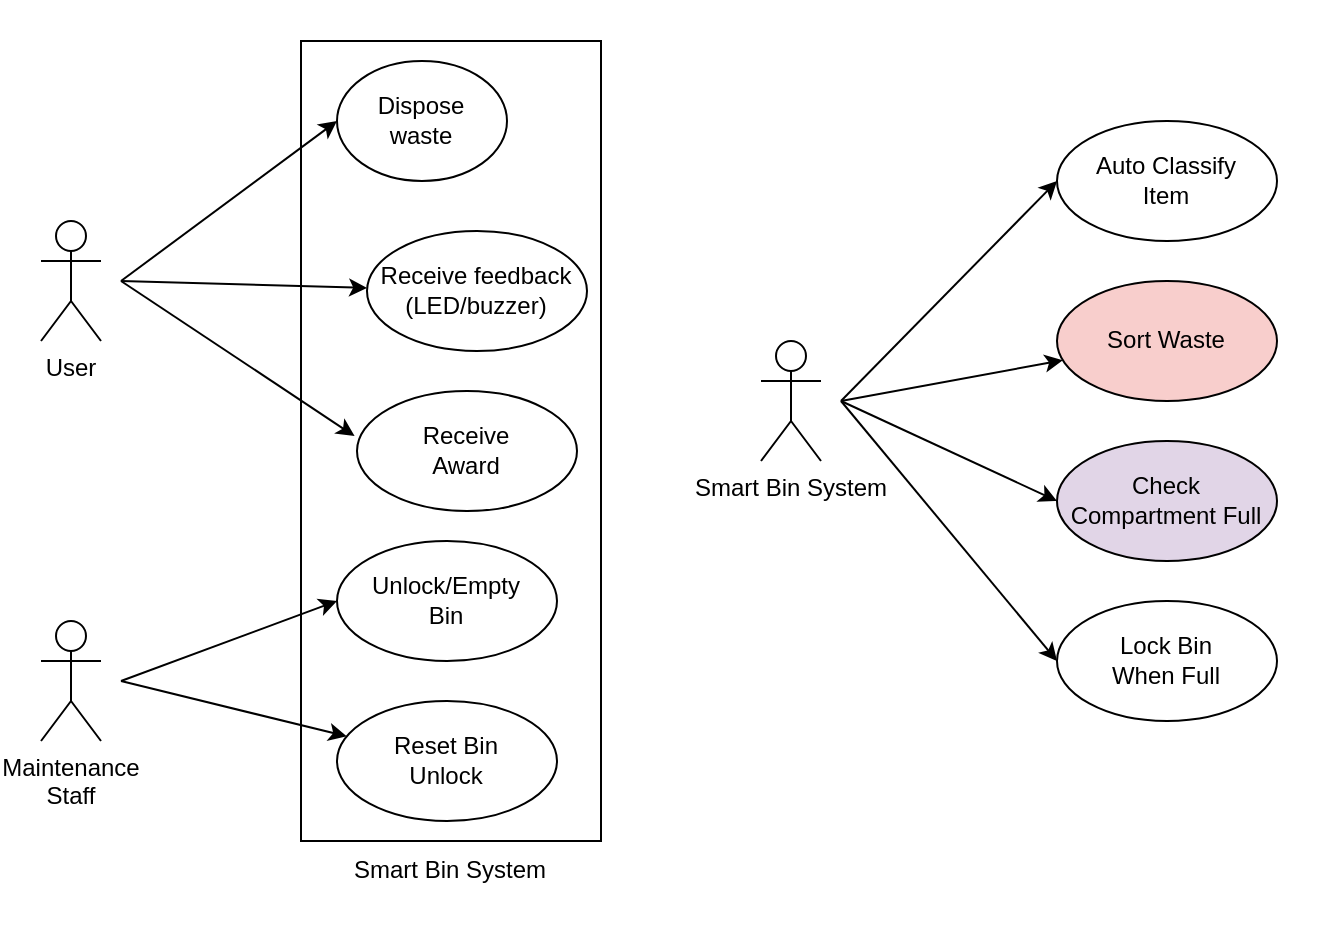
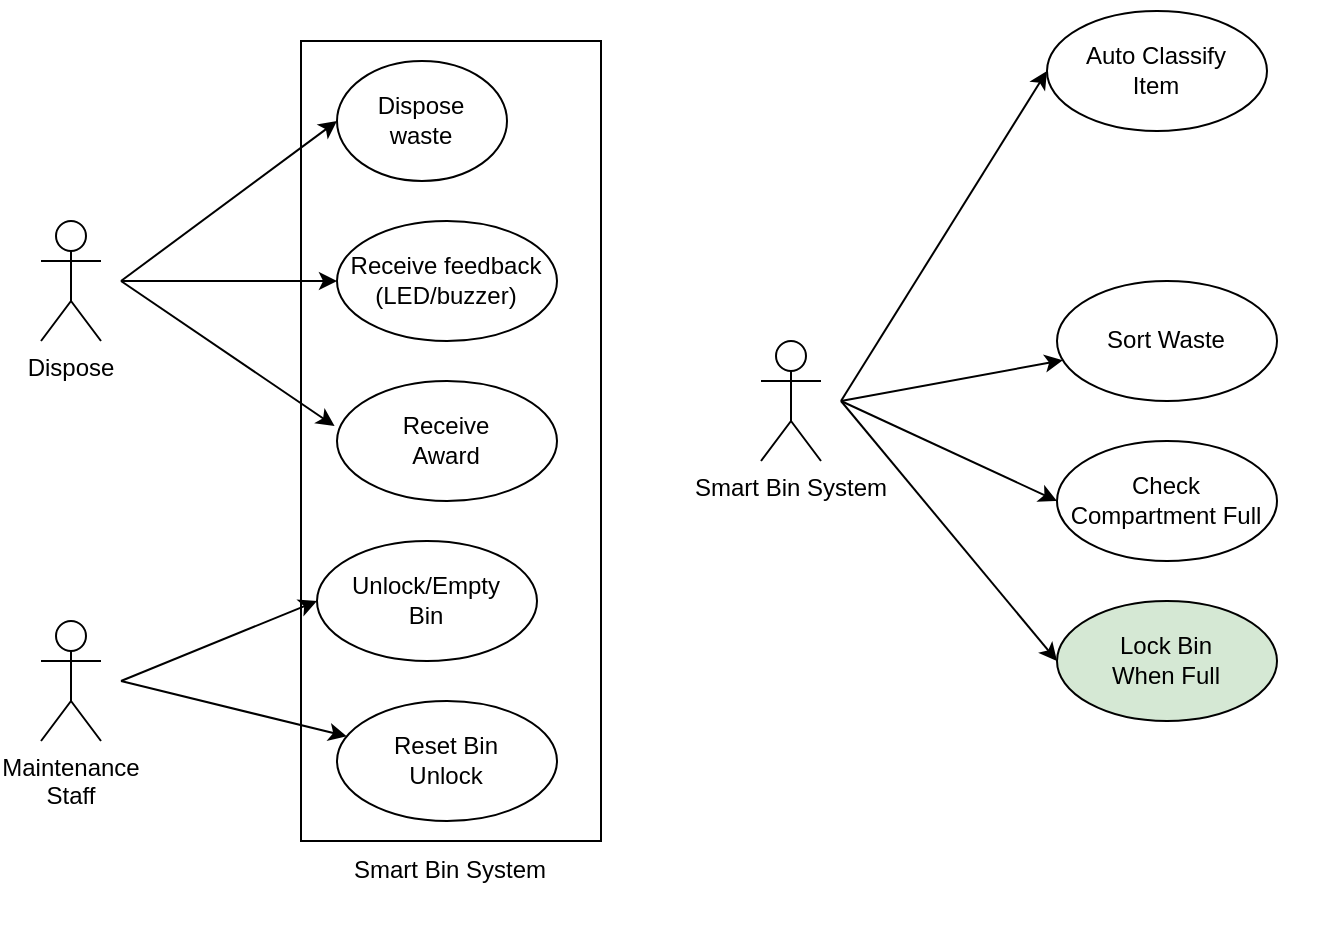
  <mxCell id="0" />
  <mxCell id="1" parent="0" />
  <mxCell id="2" value="" style="rounded=0;whiteSpace=wrap;html=1;" vertex="1" parent="1"><mxGeometry x="150" y="20" width="150" height="400" as="geometry" /></mxCell>
  <mxCell id="3" style="edgeStyle=none;rounded=0;orthogonalLoop=1;jettySize=auto;html=1;" edge="1" parent="1" target="7"><mxGeometry relative="1" as="geometry"><mxPoint x="60" y="140" as="sourcePoint" /></mxGeometry></mxCell>
  <mxCell id="4" style="edgeStyle=none;rounded=0;orthogonalLoop=1;jettySize=auto;html=1;entryX=-0.011;entryY=0.376;entryDx=0;entryDy=0;entryPerimeter=0;" edge="1" parent="1" target="8"><mxGeometry relative="1" as="geometry"><mxPoint x="60" y="140" as="sourcePoint" /></mxGeometry></mxCell>
- <mxCell id="5" value="User" style="shape=umlActor;verticalLabelPosition=bottom;verticalAlign=top;html=1;outlineConnect=0;" vertex="1" parent="1"><mxGeometry x="20" y="110" width="30" height="60" as="geometry" /></mxCell>
+ <mxCell id="5" value="Dispose" style="shape=umlActor;verticalLabelPosition=bottom;verticalAlign=top;html=1;outlineConnect=0;" vertex="1" parent="1"><mxGeometry x="20" y="110" width="30" height="60" as="geometry" /></mxCell>
  <mxCell id="6" value="Dispose&lt;div&gt;waste&lt;/div&gt;" style="ellipse;whiteSpace=wrap;html=1;" vertex="1" parent="1"><mxGeometry x="168" y="30" width="85" height="60" as="geometry" /></mxCell>
- <mxCell id="7" value="Receive feedback&lt;div&gt;(LED/buzzer)&lt;/div&gt;" style="ellipse;whiteSpace=wrap;html=1;" vertex="1" parent="1"><mxGeometry x="183" y="115" width="110" height="60" as="geometry" /></mxCell>
- <mxCell id="8" value="Receive&lt;div&gt;Award&lt;/div&gt;" style="ellipse;whiteSpace=wrap;html=1;" vertex="1" parent="1"><mxGeometry x="178" y="195" width="110" height="60" as="geometry" /></mxCell>
+ <mxCell id="7" value="Receive feedback&lt;div&gt;(LED/buzzer)&lt;/div&gt;" style="ellipse;whiteSpace=wrap;html=1;" vertex="1" parent="1"><mxGeometry x="168" y="110" width="110" height="60" as="geometry" /></mxCell>
+ <mxCell id="8" value="Receive&lt;div&gt;Award&lt;/div&gt;" style="ellipse;whiteSpace=wrap;html=1;" vertex="1" parent="1"><mxGeometry x="168" y="190" width="110" height="60" as="geometry" /></mxCell>
  <mxCell id="9" style="edgeStyle=none;rounded=0;orthogonalLoop=1;jettySize=auto;html=1;entryX=0;entryY=0.5;entryDx=0;entryDy=0;" edge="1" parent="1" target="6"><mxGeometry relative="1" as="geometry"><mxPoint x="60" y="140" as="sourcePoint" /><mxPoint x="110" y="110" as="targetPoint" /></mxGeometry></mxCell>
  <mxCell id="10" style="edgeStyle=none;rounded=0;orthogonalLoop=1;jettySize=auto;html=1;" edge="1" target="13" parent="1"><mxGeometry relative="1" as="geometry"><mxPoint x="60" y="340" as="sourcePoint" /></mxGeometry></mxCell>
  <mxCell id="11" value="Maintenance&lt;div&gt;Staff&lt;/div&gt;" style="shape=umlActor;verticalLabelPosition=bottom;verticalAlign=top;html=1;outlineConnect=0;" vertex="1" parent="1"><mxGeometry x="20" y="310" width="30" height="60" as="geometry" /></mxCell>
- <mxCell id="12" value="Unlock/Empty&lt;div&gt;Bin&lt;/div&gt;" style="ellipse;whiteSpace=wrap;html=1;" vertex="1" parent="1"><mxGeometry x="168" y="270" width="110" height="60" as="geometry" /></mxCell>
+ <mxCell id="12" value="Unlock/Empty&lt;div&gt;Bin&lt;/div&gt;" style="ellipse;whiteSpace=wrap;html=1;" vertex="1" parent="1"><mxGeometry x="158" y="270" width="110" height="60" as="geometry" /></mxCell>
  <mxCell id="13" value="Reset Bin&lt;div&gt;Unlock&lt;/div&gt;" style="ellipse;whiteSpace=wrap;html=1;" vertex="1" parent="1"><mxGeometry x="168" y="350" width="110" height="60" as="geometry" /></mxCell>
  <mxCell id="14" style="edgeStyle=none;rounded=0;orthogonalLoop=1;jettySize=auto;html=1;entryX=0;entryY=0.5;entryDx=0;entryDy=0;" edge="1" target="12" parent="1"><mxGeometry relative="1" as="geometry"><mxPoint x="60" y="340" as="sourcePoint" /><mxPoint x="100" y="350" as="targetPoint" /></mxGeometry></mxCell>
  <mxCell id="15" style="edgeStyle=none;rounded=0;orthogonalLoop=1;jettySize=auto;html=1;" edge="1" target="20" parent="1"><mxGeometry relative="1" as="geometry"><mxPoint x="420" y="200" as="sourcePoint" /></mxGeometry></mxCell>
  <mxCell id="16" style="edgeStyle=none;rounded=0;orthogonalLoop=1;jettySize=auto;html=1;entryX=0;entryY=0.5;entryDx=0;entryDy=0;" edge="1" parent="1" target="23"><mxGeometry relative="1" as="geometry"><mxPoint x="420" y="200" as="sourcePoint" /></mxGeometry></mxCell>
  <mxCell id="17" style="edgeStyle=none;rounded=0;orthogonalLoop=1;jettySize=auto;html=1;entryX=0;entryY=0.5;entryDx=0;entryDy=0;" edge="1" parent="1" target="24"><mxGeometry relative="1" as="geometry"><mxPoint x="420" y="200" as="sourcePoint" /></mxGeometry></mxCell>
  <mxCell id="18" value="Smart Bin System" style="shape=umlActor;verticalLabelPosition=bottom;verticalAlign=top;html=1;outlineConnect=0;" vertex="1" parent="1"><mxGeometry x="380" y="170" width="30" height="60" as="geometry" /></mxCell>
- <mxCell id="19" value="Auto Classify&lt;div&gt;Item&lt;/div&gt;" style="ellipse;whiteSpace=wrap;html=1;" vertex="1" parent="1"><mxGeometry x="528" y="60" width="110" height="60" as="geometry" /></mxCell>
- <mxCell id="20" value="Sort Waste" style="ellipse;whiteSpace=wrap;html=1;fillColor=#f8cecc;" vertex="1" parent="1"><mxGeometry x="528" y="140" width="110" height="60" as="geometry" /></mxCell>
+ <mxCell id="19" value="Auto Classify&lt;div&gt;Item&lt;/div&gt;" style="ellipse;whiteSpace=wrap;html=1;" vertex="1" parent="1"><mxGeometry x="523" y="5" width="110" height="60" as="geometry" /></mxCell>
+ <mxCell id="20" value="Sort Waste" style="ellipse;whiteSpace=wrap;html=1;" vertex="1" parent="1"><mxGeometry x="528" y="140" width="110" height="60" as="geometry" /></mxCell>
  <mxCell id="21" style="edgeStyle=none;rounded=0;orthogonalLoop=1;jettySize=auto;html=1;entryX=0;entryY=0.5;entryDx=0;entryDy=0;" edge="1" target="19" parent="1"><mxGeometry relative="1" as="geometry"><mxPoint x="420" y="200" as="sourcePoint" /><mxPoint x="460" y="140" as="targetPoint" /></mxGeometry></mxCell>
  <mxCell id="22" value="Smart Bin System" style="text;html=1;align=center;verticalAlign=middle;whiteSpace=wrap;rounded=0;" vertex="1" parent="1"><mxGeometry x="150" y="420" width="150" height="30" as="geometry" /></mxCell>
- <mxCell id="23" value="Check Compartment Full" style="ellipse;whiteSpace=wrap;html=1;fillColor=#e1d5e7;" vertex="1" parent="1"><mxGeometry x="528" y="220" width="110" height="60" as="geometry" /></mxCell>
- <mxCell id="24" value="Lock Bin&lt;div&gt;When Full&lt;/div&gt;" style="ellipse;whiteSpace=wrap;html=1;" vertex="1" parent="1"><mxGeometry x="528" y="300" width="110" height="60" as="geometry" /></mxCell>
+ <mxCell id="23" value="Check Compartment Full" style="ellipse;whiteSpace=wrap;html=1;" vertex="1" parent="1"><mxGeometry x="528" y="220" width="110" height="60" as="geometry" /></mxCell>
+ <mxCell id="24" value="Lock Bin&lt;div&gt;When Full&lt;/div&gt;" style="ellipse;whiteSpace=wrap;html=1;fillColor=#d5e8d4;" vertex="1" parent="1"><mxGeometry x="528" y="300" width="110" height="60" as="geometry" /></mxCell>
